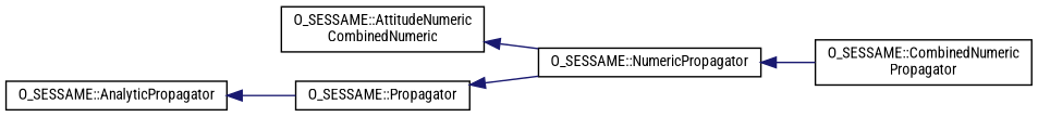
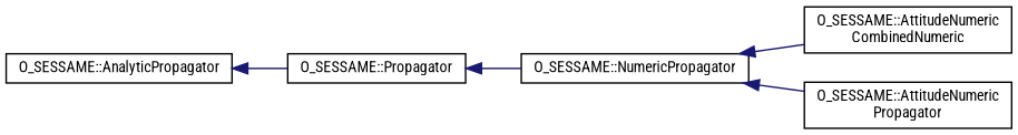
  digraph {
    fontname="Roboto Condensed"
    rankdir=LR
    node [color=black fillcolor=white fontname="Roboto Condensed" fontsize=10 shape=record style=filled]
    edge [color=midnightblue dir=back fontname="Roboto Condensed" fontsize=10 labelfontname=Helvetica labelfontsize=10 style=solid]
    n1 [height=0.2 label="O_SESSAME::Propagator" width=0.4]
    n2 [height=0.2 label="O_SESSAME::NumericPropagator" width=0.4]
    n3 [height=0.2 label="O_SESSAME::AnalyticPropagator" width=0.4]
    n4 [height=0.2 label="O_SESSAME::AttitudeNumeric\lCombinedNumeric" width=0.4]
-   n5 [height=0.2 label="O_SESSAME::CombinedNumeric\lPropagator" width=0.4]
+   n5 [height=0.2 label="O_SESSAME::AttitudeNumeric\lPropagator" width=0.4]
    n1 -> n2
-   n4 -> n2
+   n2 -> n4
    n2 -> n5
    n3 -> n1
  }
